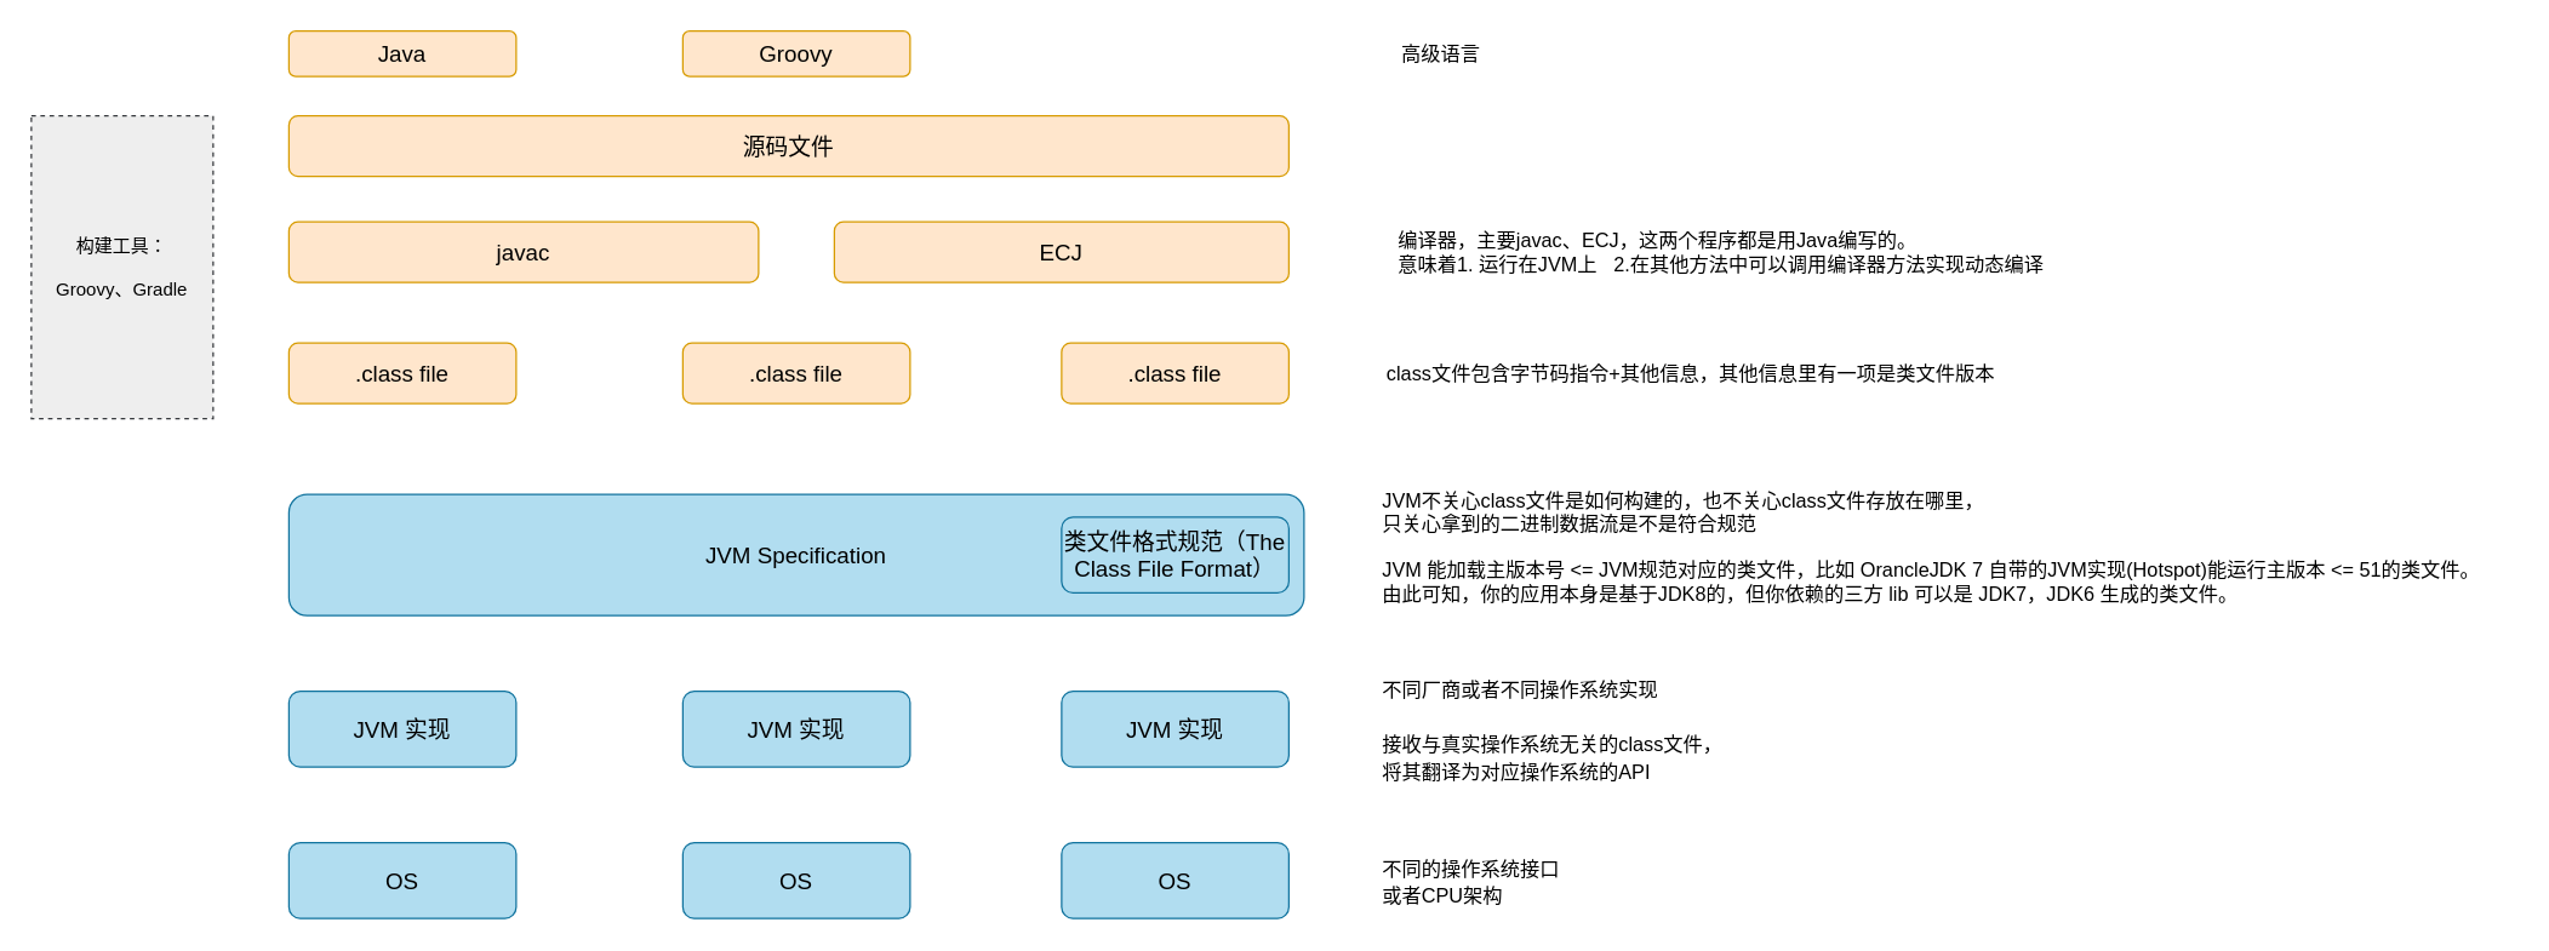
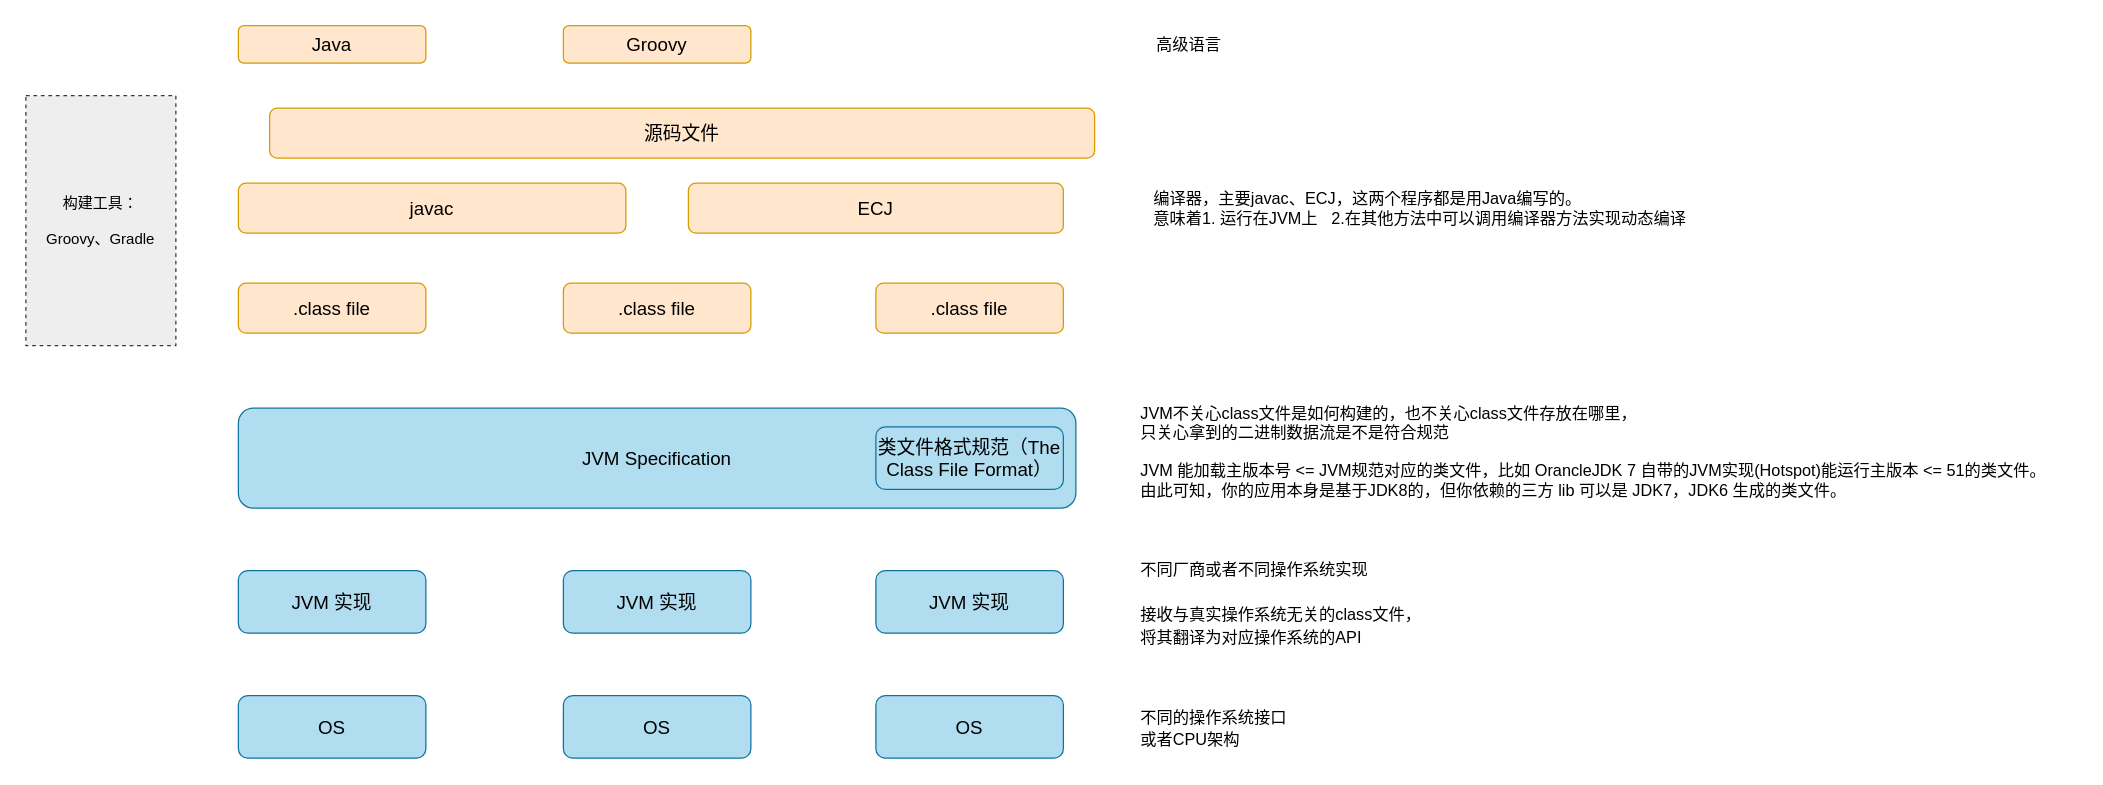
  <mxCell id="0" />
  <mxCell id="1" parent="0" />
  <mxCell id="2" value="OS" style="rounded=1;whiteSpace=wrap;html=1;fontSize=15;fillColor=#b1ddf0;strokeColor=#10739e;" vertex="1" parent="1"><mxGeometry x="190" y="556" width="150" height="50" as="geometry" /></mxCell>
  <mxCell id="3" value="OS" style="rounded=1;whiteSpace=wrap;html=1;fontSize=15;fillColor=#b1ddf0;strokeColor=#10739e;" vertex="1" parent="1"><mxGeometry x="450" y="556" width="150" height="50" as="geometry" /></mxCell>
  <mxCell id="4" value="OS" style="rounded=1;whiteSpace=wrap;html=1;fontSize=15;fillColor=#b1ddf0;strokeColor=#10739e;" vertex="1" parent="1"><mxGeometry x="700" y="556" width="150" height="50" as="geometry" /></mxCell>
  <mxCell id="5" value="&lt;font style=&quot;font-size: 13px;&quot;&gt;不同的操作系统接口或者CPU架构&lt;/font&gt;" style="text;html=1;strokeColor=none;fillColor=none;align=left;verticalAlign=middle;whiteSpace=wrap;rounded=0;fontSize=15;" vertex="1" parent="1"><mxGeometry x="910" y="566" width="130" height="30" as="geometry" /></mxCell>
  <mxCell id="6" value="JVM Specification" style="rounded=1;whiteSpace=wrap;html=1;fontSize=15;fillColor=#b1ddf0;strokeColor=#10739e;" vertex="1" parent="1"><mxGeometry x="190" y="326" width="670" height="80" as="geometry" /></mxCell>
  <mxCell id="7" value="JVM 实现" style="rounded=1;whiteSpace=wrap;html=1;fontSize=15;fillColor=#b1ddf0;strokeColor=#10739e;" vertex="1" parent="1"><mxGeometry x="190" y="456" width="150" height="50" as="geometry" /></mxCell>
  <mxCell id="8" value="JVM 实现" style="rounded=1;whiteSpace=wrap;html=1;fontSize=15;fillColor=#b1ddf0;strokeColor=#10739e;" vertex="1" parent="1"><mxGeometry x="450" y="456" width="150" height="50" as="geometry" /></mxCell>
  <mxCell id="9" value="JVM 实现" style="rounded=1;whiteSpace=wrap;html=1;fontSize=15;fillColor=#b1ddf0;strokeColor=#10739e;" vertex="1" parent="1"><mxGeometry x="700" y="456" width="150" height="50" as="geometry" /></mxCell>
  <mxCell id="10" value="&lt;font style=&quot;font-size: 13px;&quot;&gt;不同厂商或者不同操作系统实现&lt;br&gt;&lt;br&gt;接收与真实操作系统无关的class文件，将其翻译为对应操作系统的API&lt;/font&gt;" style="text;html=1;strokeColor=none;fillColor=none;align=left;verticalAlign=middle;whiteSpace=wrap;rounded=0;fontSize=15;" vertex="1" parent="1"><mxGeometry x="910" y="466" width="230" height="30" as="geometry" /></mxCell>
  <mxCell id="11" value="类文件格式规范（The Class File Format）" style="rounded=1;whiteSpace=wrap;html=1;fontSize=15;fillColor=#b1ddf0;strokeColor=#10739e;" vertex="1" parent="1"><mxGeometry x="700" y="341" width="150" height="50" as="geometry" /></mxCell>
  <mxCell id="12" value=".class file" style="rounded=1;whiteSpace=wrap;html=1;fontSize=15;fillColor=#ffe6cc;strokeColor=#d79b00;" vertex="1" parent="1"><mxGeometry x="190" y="226" width="150" height="40" as="geometry" /></mxCell>
  <mxCell id="13" value=".class file" style="rounded=1;whiteSpace=wrap;html=1;fontSize=15;fillColor=#ffe6cc;strokeColor=#d79b00;" vertex="1" parent="1"><mxGeometry x="450" y="226" width="150" height="40" as="geometry" /></mxCell>
  <mxCell id="14" value=".class file" style="rounded=1;whiteSpace=wrap;html=1;fontSize=15;fillColor=#ffe6cc;strokeColor=#d79b00;" vertex="1" parent="1"><mxGeometry x="700" y="226" width="150" height="40" as="geometry" /></mxCell>
  <mxCell id="15" value="&lt;font style=&quot;&quot;&gt;JVM不关心class文件是如何构建的，也不关心class文件存放在哪里，&lt;br style=&quot;font-size: 13px;&quot;&gt;只关心拿到的二进制数据流是不是符合规范&lt;br&gt;&lt;br&gt;&lt;div style=&quot;&quot;&gt;JVM 能加载主版本号 &amp;lt;= JVM规范对应的类文件，比如 OrancleJDK 7 自带的JVM实现(Hotspot)能运行主版本 &amp;lt;= 51的类文件。&lt;/div&gt;&lt;div style=&quot;&quot;&gt;由此可知，你的应用本身是基于JDK8的，但你依赖的三方 lib 可以是 JDK7，JDK6 生成的类文件。&lt;/div&gt;&lt;/font&gt;" style="text;html=1;align=left;verticalAlign=middle;resizable=0;points=[];autosize=1;strokeColor=none;fillColor=none;fontSize=13;" vertex="1" parent="1"><mxGeometry x="910" y="316" width="750" height="90" as="geometry" /></mxCell>
- <mxCell id="16" value="&lt;font style=&quot;font-size: 13px;&quot;&gt;class文件包含字节码指令+其他信息，其他信息里有一项是类文件版本&lt;/font&gt;" style="text;html=1;align=center;verticalAlign=middle;resizable=0;points=[];autosize=1;strokeColor=none;fillColor=none;" vertex="1" parent="1"><mxGeometry x="905" y="231" width="420" height="30" as="geometry" /></mxCell>
  <mxCell id="17" value="Java" style="rounded=1;whiteSpace=wrap;html=1;fontSize=15;fillColor=#ffe6cc;strokeColor=#d79b00;" vertex="1" parent="1"><mxGeometry x="190" y="20" width="150" height="30" as="geometry" /></mxCell>
  <mxCell id="18" value="Groovy" style="rounded=1;whiteSpace=wrap;html=1;fontSize=15;fillColor=#ffe6cc;strokeColor=#d79b00;" vertex="1" parent="1"><mxGeometry x="450" y="20" width="150" height="30" as="geometry" /></mxCell>
  <mxCell id="19" value="&lt;span style=&quot;font-size: 13px;&quot;&gt;高级语言&lt;/span&gt;" style="text;html=1;align=center;verticalAlign=middle;resizable=0;points=[];autosize=1;strokeColor=none;fillColor=none;" vertex="1" parent="1"><mxGeometry x="910" y="20" width="80" height="30" as="geometry" /></mxCell>
- <mxCell id="20" value="源码文件" style="rounded=1;whiteSpace=wrap;html=1;fontSize=15;fillColor=#ffe6cc;strokeColor=#d79b00;" vertex="1" parent="1"><mxGeometry x="190" y="76" width="660" height="40" as="geometry" /></mxCell>
+ <mxCell id="20" value="源码文件" style="rounded=1;whiteSpace=wrap;html=1;fontSize=15;fillColor=#ffe6cc;strokeColor=#d79b00;" vertex="1" parent="1"><mxGeometry x="215" y="86" width="660" height="40" as="geometry" /></mxCell>
  <mxCell id="21" value="javac" style="rounded=1;whiteSpace=wrap;html=1;fontSize=15;fillColor=#ffe6cc;strokeColor=#d79b00;" vertex="1" parent="1"><mxGeometry x="190" y="146" width="310" height="40" as="geometry" /></mxCell>
  <mxCell id="22" value="ECJ" style="rounded=1;whiteSpace=wrap;html=1;fontSize=15;fillColor=#ffe6cc;strokeColor=#d79b00;" vertex="1" parent="1"><mxGeometry x="550" y="146" width="300" height="40" as="geometry" /></mxCell>
  <mxCell id="23" value="&lt;div style=&quot;text-align: left;&quot;&gt;&lt;span style=&quot;font-size: 13px; background-color: initial;&quot;&gt;编译器，主要javac、ECJ，这两个程序都是用Java编写的。&lt;/span&gt;&lt;/div&gt;&lt;span style=&quot;font-size: 13px;&quot;&gt;&lt;div style=&quot;text-align: left;&quot;&gt;&lt;span style=&quot;background-color: initial;&quot;&gt;意味着1. 运行在JVM上&amp;nbsp; &amp;nbsp;2.在其他方法中可以调用编译器方法实现动态编译&lt;/span&gt;&lt;/div&gt;&lt;/span&gt;" style="text;html=1;align=center;verticalAlign=middle;resizable=0;points=[];autosize=1;strokeColor=none;fillColor=none;" vertex="1" parent="1"><mxGeometry x="910" y="146" width="450" height="40" as="geometry" /></mxCell>
  <mxCell id="24" value="构建工具：&lt;br&gt;&lt;br&gt;Groovy、Gradle" style="rounded=0;whiteSpace=wrap;html=1;dashed=1;fillColor=#eeeeee;strokeColor=#36393d;" vertex="1" parent="1"><mxGeometry x="20" y="76" width="120" height="200" as="geometry" /></mxCell>
